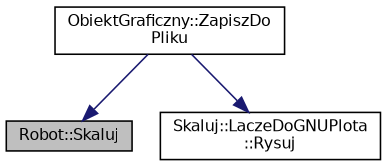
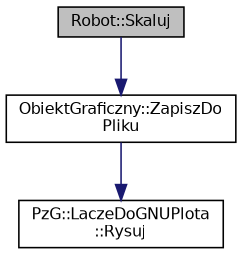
  digraph {
    rankdir=TB
    node [color=black fillcolor=white fontname=Helvetica fontsize=10 shape=record style=filled]
    edge [color=midnightblue fontname=Helvetica fontsize=10 labelfontname=Helvetica labelfontsize=10 style=solid]
    n1 [fillcolor=grey75 fontcolor=black height=0.2 label="Robot::Skaluj" width=0.4]
    n2 [height=0.2 label="ObiektGraficzny::ZapiszDo\lPliku" width=0.4]
-   n3 [height=0.2 label="Skaluj::LaczeDoGNUPlota\l::Rysuj" width=0.4]
-   n2 -> n1
+   n3 [height=0.2 label="PzG::LaczeDoGNUPlota\l::Rysuj" width=0.4]
+   n1 -> n2
    n2 -> n3
  }
